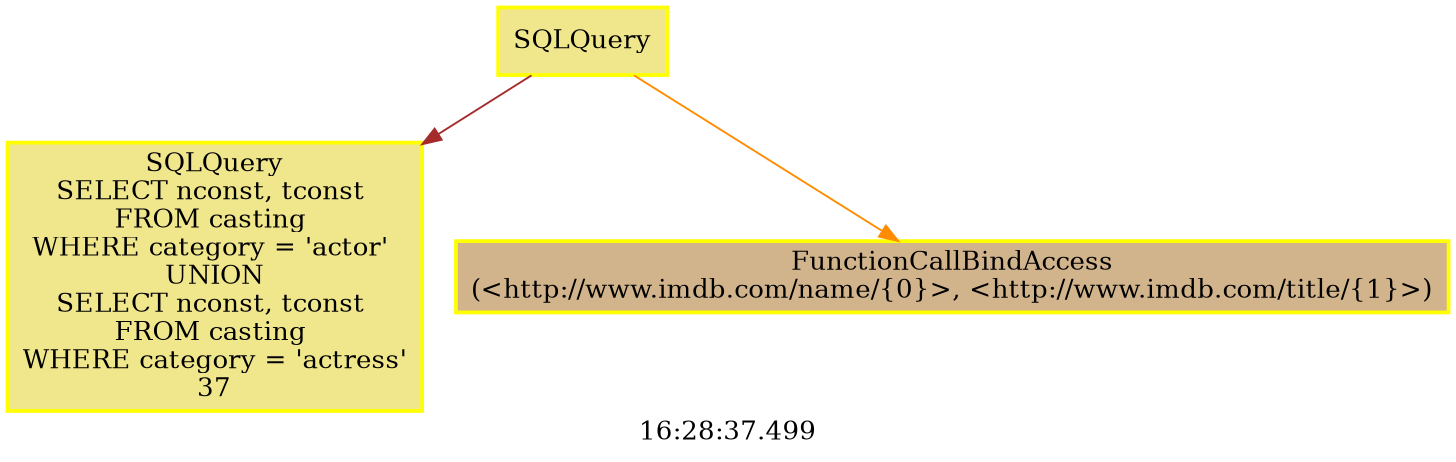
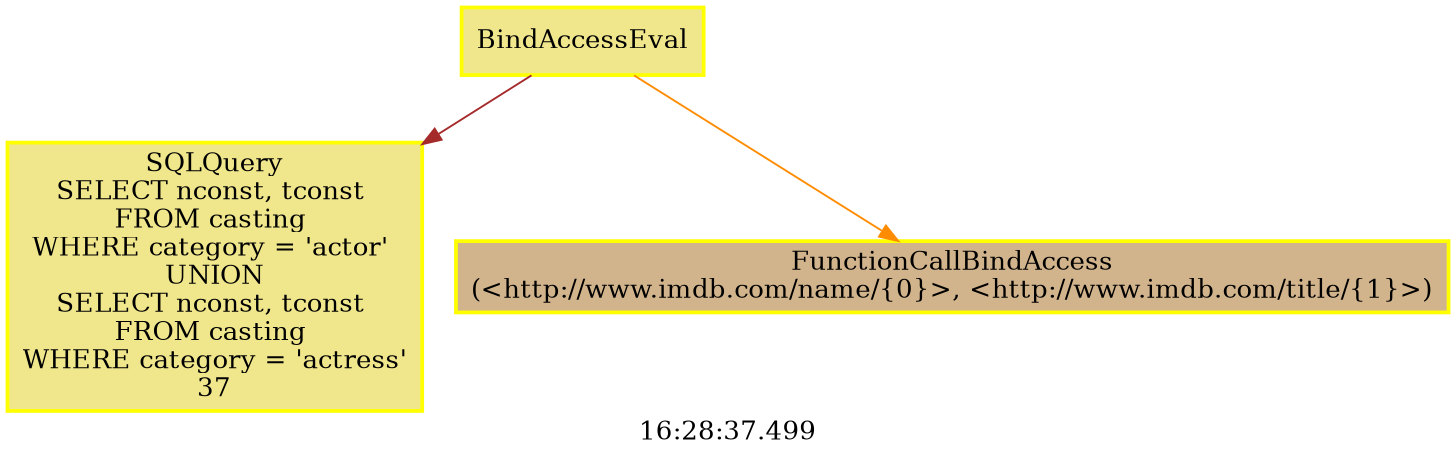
  digraph {
    label="16:28:37.499"
    node [color=yellow fontcolor=black shape=rectangle style="bold,filled" fillcolor=khaki]
-   n1 [label=SQLQuery]
+   n1 [label=BindAccessEval]
    n2 [label="SQLQuery\nSELECT nconst, tconst \nFROM casting \nWHERE category = 'actor' \nUNION\nSELECT nconst, tconst \nFROM casting \nWHERE category = 'actress'\n37"]
    n3 [label="FunctionCallBindAccess\n(<http://www.imdb.com/name/{0}>, <http://www.imdb.com/title/{1}>)" fillcolor=tan]
    n1 -> n2 [color=brown]
    n1 -> n3 [color=darkorange]
  }
